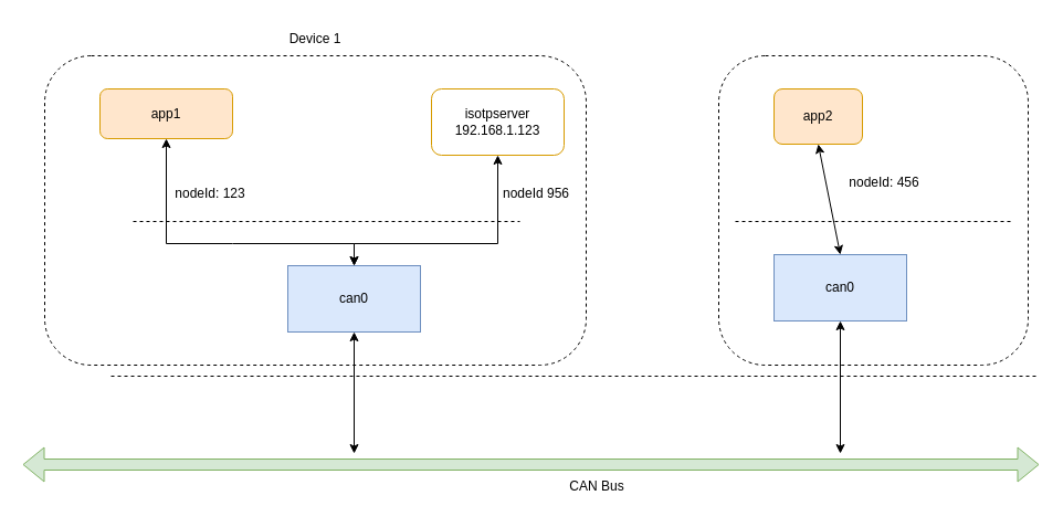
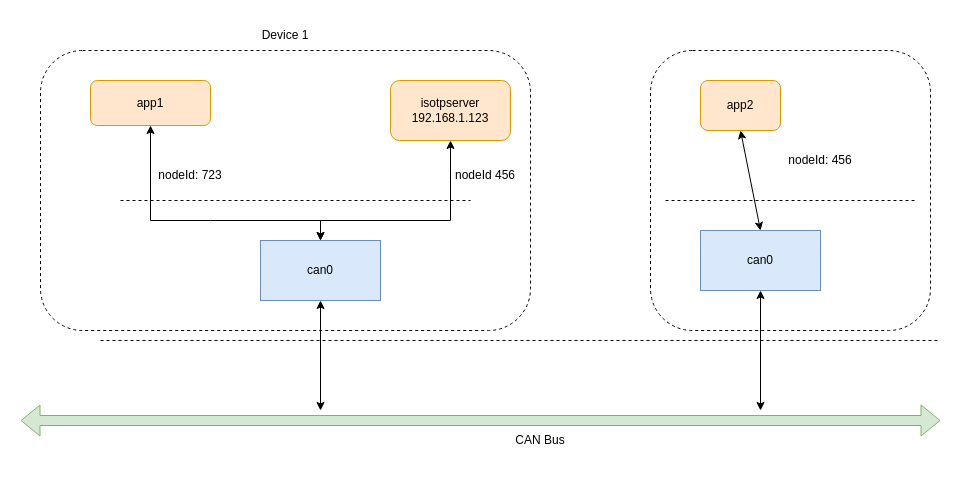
  <mxCell id="0" />
  <mxCell id="1" parent="0" />
  <mxCell id="2" value="" style="rounded=1;whiteSpace=wrap;html=1;dashed=1;" vertex="1" parent="1"><mxGeometry x="650" y="50" width="280" height="280" as="geometry" /></mxCell>
  <mxCell id="3" value="" style="rounded=1;whiteSpace=wrap;html=1;dashed=1;" vertex="1" parent="1"><mxGeometry x="40" y="50" width="490" height="280" as="geometry" /></mxCell>
  <mxCell id="4" value="app1" style="rounded=1;whiteSpace=wrap;html=1;fillColor=#ffe6cc;strokeColor=#d79b00;" vertex="1" parent="1"><mxGeometry x="90" y="80" width="120" height="45" as="geometry" /></mxCell>
  <mxCell id="5" value="app2" style="rounded=1;whiteSpace=wrap;html=1;fillColor=#ffe6cc;strokeColor=#d79b00;" vertex="1" parent="1"><mxGeometry x="700" y="80" width="80" height="50" as="geometry" /></mxCell>
  <mxCell id="6" value="can0" style="rounded=0;whiteSpace=wrap;html=1;fillColor=#dae8fc;strokeColor=#6c8ebf;" vertex="1" parent="1"><mxGeometry x="260" y="240" width="120" height="60" as="geometry" /></mxCell>
  <mxCell id="7" value="can0" style="rounded=0;whiteSpace=wrap;html=1;fillColor=#dae8fc;strokeColor=#6c8ebf;" vertex="1" parent="1"><mxGeometry x="700" y="230" width="120" height="60" as="geometry" /></mxCell>
  <mxCell id="8" value="" style="endArrow=none;html=1;rounded=0;dashed=1;" edge="1" parent="1"><mxGeometry width="50" height="50" relative="1" as="geometry"><mxPoint y="340" as="sourcePoint" x="100" /><mxPoint x="940" y="340" as="targetPoint" /></mxGeometry></mxCell>
  <mxCell id="9" value="" style="shape=flexArrow;endArrow=classic;startArrow=classic;html=1;rounded=0;fillColor=#d5e8d4;strokeColor=#82b366;" edge="1" parent="1"><mxGeometry width="100" height="100" relative="1" as="geometry"><mxPoint x="20" y="420" as="sourcePoint" /><mxPoint x="940" y="420" as="targetPoint" /></mxGeometry></mxCell>
  <mxCell id="10" value="CAN Bus" style="text;html=1;align=center;verticalAlign=middle;whiteSpace=wrap;rounded=0;" vertex="1" parent="1"><mxGeometry x="510" y="425" width="60" height="30" as="geometry" /></mxCell>
  <mxCell id="11" value="" style="endArrow=none;html=1;rounded=0;dashed=1;" edge="1" parent="1"><mxGeometry width="50" height="50" relative="1" as="geometry"><mxPoint x="120" y="200" as="sourcePoint" /><mxPoint x="470" y="200" as="targetPoint" /></mxGeometry></mxCell>
  <mxCell id="12" value="" style="endArrow=none;html=1;rounded=0;dashed=1;" edge="1" parent="1"><mxGeometry width="50" height="50" relative="1" as="geometry"><mxPoint x="665" y="200" as="sourcePoint" /><mxPoint x="915" y="200" as="targetPoint" /></mxGeometry></mxCell>
  <mxCell id="13" value="Device 1" style="text;html=1;align=center;verticalAlign=middle;whiteSpace=wrap;rounded=0;" vertex="1" parent="1"><mxGeometry x="255" y="20" width="60" height="30" as="geometry" /></mxCell>
  <mxCell id="14" value="" style="endArrow=classic;startArrow=classic;html=1;rounded=0;entryX=0.5;entryY=1;entryDx=0;entryDy=0;exitX=0.5;exitY=0;exitDx=0;exitDy=0;" edge="1" parent="1" source="6" target="4"><mxGeometry width="50" height="50" relative="1" as="geometry"><mxPoint x="500" y="280" as="sourcePoint" /><mxPoint x="550" y="230" as="targetPoint" /><Array as="points"><mxPoint x="320" y="220" /><mxPoint x="210" y="220" /><mxPoint x="150" y="220" /></Array></mxGeometry></mxCell>
  <mxCell id="15" value="" style="endArrow=classic;startArrow=classic;html=1;rounded=0;exitX=0.5;exitY=1;exitDx=0;exitDy=0;" edge="1" parent="1" source="6"><mxGeometry width="50" height="50" relative="1" as="geometry"><mxPoint x="500" y="280" as="sourcePoint" /><mxPoint x="320" y="410" as="targetPoint" /></mxGeometry></mxCell>
  <mxCell id="16" value="" style="endArrow=classic;startArrow=classic;html=1;rounded=0;entryX=0.5;entryY=1;entryDx=0;entryDy=0;exitX=0.5;exitY=0;exitDx=0;exitDy=0;" edge="1" parent="1" source="7" target="5"><mxGeometry width="50" height="50" relative="1" as="geometry"><mxPoint x="500" y="280" as="sourcePoint" /><mxPoint x="550" y="230" as="targetPoint" /></mxGeometry></mxCell>
  <mxCell id="17" value="" style="endArrow=classic;startArrow=classic;html=1;rounded=0;entryX=0.5;entryY=1;entryDx=0;entryDy=0;" edge="1" parent="1" target="7"><mxGeometry width="50" height="50" relative="1" as="geometry"><mxPoint x="760" y="410" as="sourcePoint" /><mxPoint x="550" y="230" as="targetPoint" /></mxGeometry></mxCell>
- <mxCell id="18" value="isotpserver&lt;br&gt;192.168.1.123" style="rounded=1;whiteSpace=wrap;html=1;fillColor=#ffffff;strokeColor=#d79b00;" vertex="1" parent="1"><mxGeometry x="390" y="80" width="120" height="60" as="geometry" /></mxCell>
+ <mxCell id="18" value="isotpserver&lt;br&gt;192.168.1.123" style="rounded=1;whiteSpace=wrap;html=1;fillColor=#ffe6cc;strokeColor=#d79b00;" vertex="1" parent="1"><mxGeometry x="390" y="80" width="120" height="60" as="geometry" /></mxCell>
  <mxCell id="19" value="" style="endArrow=classic;startArrow=classic;html=1;rounded=0;entryX=0.5;entryY=1;entryDx=0;entryDy=0;exitX=0.5;exitY=0;exitDx=0;exitDy=0;" edge="1" parent="1" source="6" target="18"><mxGeometry width="50" height="50" relative="1" as="geometry"><mxPoint x="500" y="280" as="sourcePoint" /><mxPoint x="550" y="230" as="targetPoint" /><Array as="points"><mxPoint x="320" y="220" /><mxPoint x="450" y="220" /></Array></mxGeometry></mxCell>
- <mxCell id="20" value="nodeId: 123" style="text;html=1;align=center;verticalAlign=middle;whiteSpace=wrap;rounded=0;" vertex="1" parent="1"><mxGeometry x="150" y="160" width="80" height="30" as="geometry" /></mxCell>
- <mxCell id="21" value="nodeId: 456" style="text;html=1;align=center;verticalAlign=middle;whiteSpace=wrap;rounded=0;" vertex="1" parent="1"><mxGeometry x="760" y="150" width="80" height="30" as="geometry" /></mxCell>
- <mxCell id="22" value="nodeId 956" style="text;html=1;align=center;verticalAlign=middle;whiteSpace=wrap;rounded=0;" vertex="1" parent="1"><mxGeometry x="440" y="160" width="90" height="30" as="geometry" /></mxCell>
+ <mxCell id="20" value="nodeId: 723" style="text;html=1;align=center;verticalAlign=middle;whiteSpace=wrap;rounded=0;" vertex="1" parent="1"><mxGeometry x="150" y="160" width="80" height="30" as="geometry" /></mxCell>
+ <mxCell id="21" value="nodeId: 456" style="text;html=1;align=center;verticalAlign=middle;whiteSpace=wrap;rounded=0;" vertex="1" parent="1"><mxGeometry x="780" y="145" width="80" height="30" as="geometry" /></mxCell>
+ <mxCell id="22" value="nodeId 456" style="text;html=1;align=center;verticalAlign=middle;whiteSpace=wrap;rounded=0;" vertex="1" parent="1"><mxGeometry x="440" y="160" width="90" height="30" as="geometry" /></mxCell>
